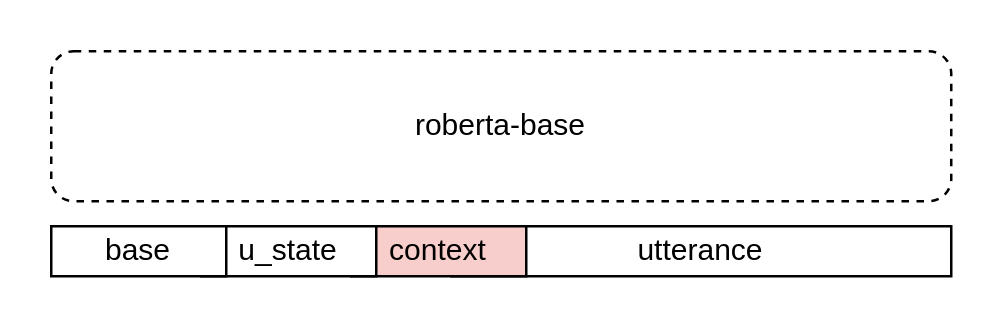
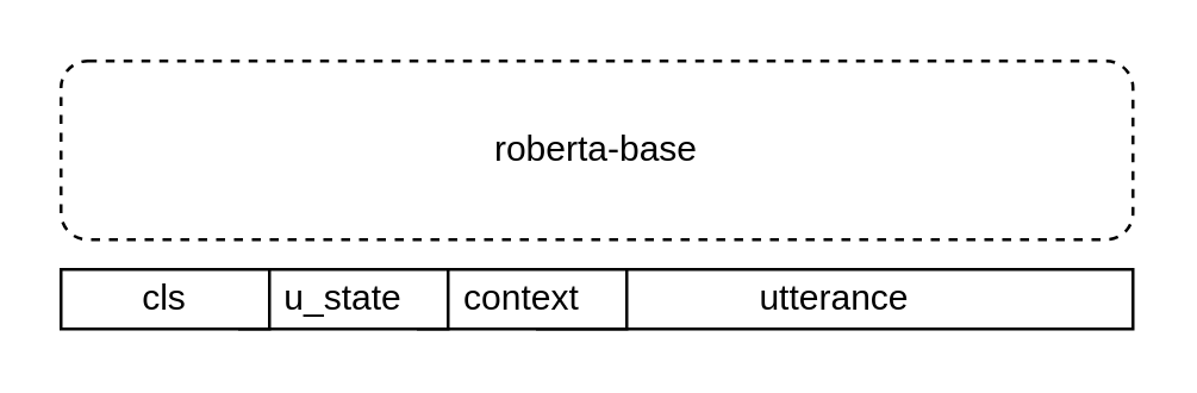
  <mxCell id="0" />
  <mxCell id="1" parent="0" />
  <mxCell id="2" value="roberta-base" style="rounded=1;whiteSpace=wrap;html=1;dashed=1;" vertex="1" parent="1"><mxGeometry x="20" y="20" width="360" height="60" as="geometry" /></mxCell>
  <mxCell id="3" value="utterance" style="rounded=0;whiteSpace=wrap;html=1;" vertex="1" parent="1"><mxGeometry x="180" y="90" width="200" height="20" as="geometry" /></mxCell>
- <mxCell id="4" value="context" style="rounded=0;whiteSpace=wrap;html=1;fillColor=#f8cecc;" vertex="1" parent="1"><mxGeometry x="140" y="90" width="70" height="20" as="geometry" /></mxCell>
+ <mxCell id="4" value="context" style="rounded=0;whiteSpace=wrap;html=1;" vertex="1" parent="1"><mxGeometry x="140" y="90" width="70" height="20" as="geometry" /></mxCell>
  <mxCell id="5" value="u_state" style="rounded=0;whiteSpace=wrap;html=1;" vertex="1" parent="1"><mxGeometry x="80" y="90" width="70" height="20" as="geometry" /></mxCell>
- <mxCell id="6" value="base" style="rounded=0;whiteSpace=wrap;html=1;" vertex="1" parent="1"><mxGeometry x="20" y="90" width="70" height="20" as="geometry" /></mxCell>
+ <mxCell id="6" value="cls" style="rounded=0;whiteSpace=wrap;html=1;" vertex="1" parent="1"><mxGeometry x="20" y="90" width="70" height="20" as="geometry" /></mxCell>
